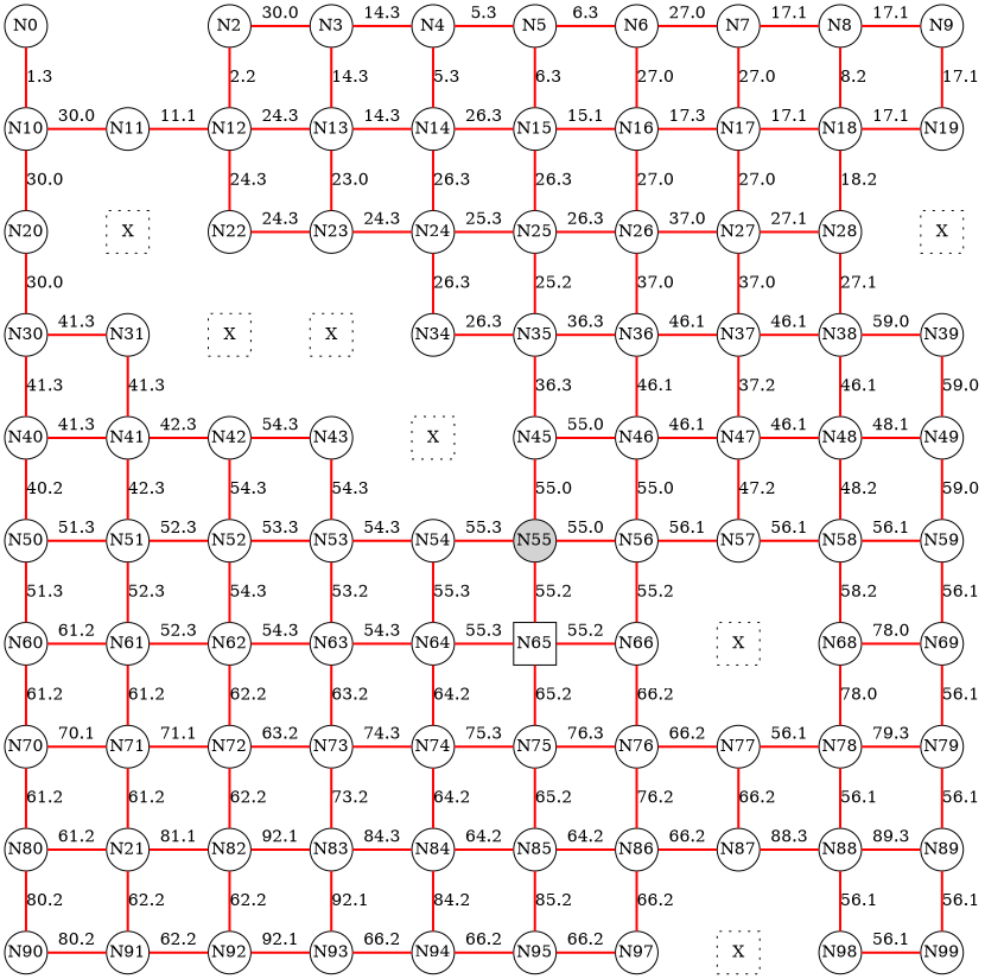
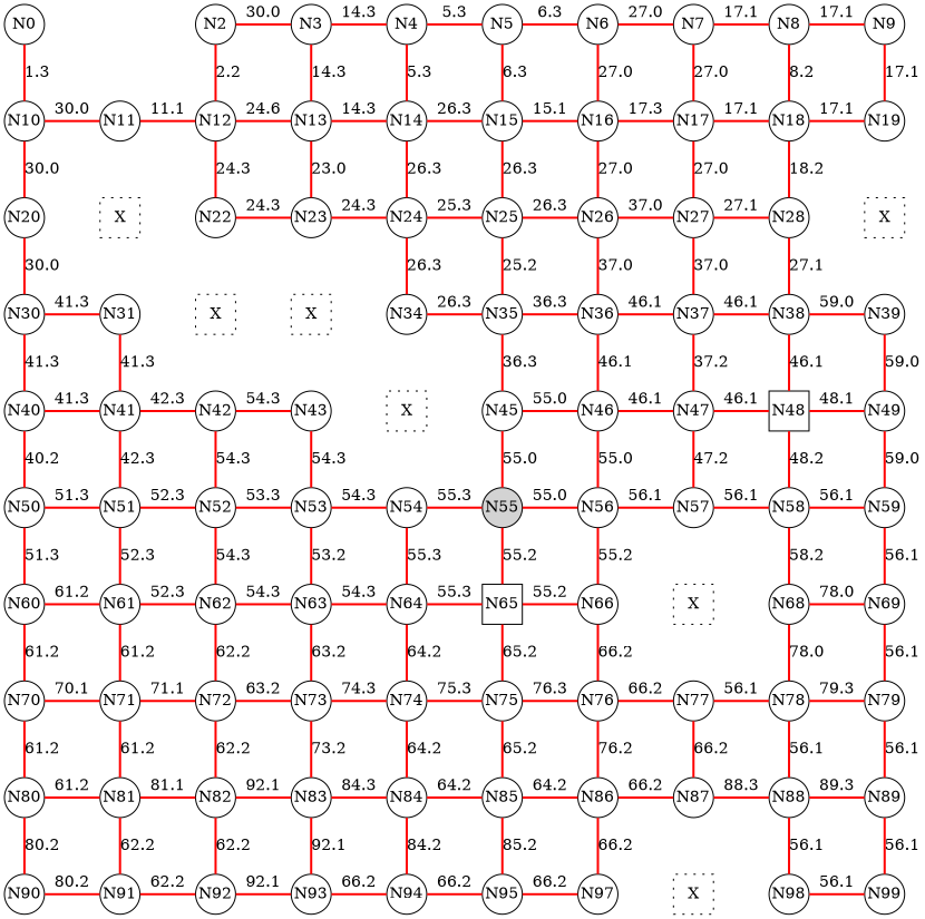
  digraph {
    node [fixedsize=true shape=circle]
    edge [color=red dir=none style=bold]
    N0
    N2
    N3
    N4
    N5
    N6
    N7
    N8
    N9
    N10
    N11
    N12
    N13
    N14
    N15
    N16
    N17
    N18
    N19
    N20
    n21 [label=X shape=square style=dotted]
    N22
    N23
    N24
    N25
    N26
    N27
    N28
    n29 [label=X shape=square style=dotted]
    N30
    N31
    n32 [label=X shape=square style=dotted]
    n33 [label=X shape=square style=dotted]
    N34
    N35
    N36
    N37
    N38
    N39
    N40
    N41
    N42
    N43
    n44 [label=X shape=square style=dotted]
    N45
    N46
    N47
-   N48
+   N48 [shape=square]
    N49
    N50
    N51
    N52
    N53
    N54
    N55 [style=filled]
    N56
    N57
    N58
    N59
    N60
    N61
    N62
    N63
    N64
    N65 [shape=square]
    N66
    n67 [label=X shape=square style=dotted]
    N68
    N69
    N70
    N71
    N72
    N73
    N74
    N75
    N76
    N77
    N78
    N79
    N80
-   N81 [label=N21]
+   N81
    N82
    N83
    N84
    N85
    N86
    N87
    N88
    N89
    N90
    N91
    N92
    N93
    N94
    N95
    n96 [label=N97]
    n97 [label=X shape=square style=dotted]
    N98
    N99
    subgraph sub_1 {
      rank=same
      N0
      N2
      N3
      N4
      N5
      N6
      N7
      N8
      N9
    }
    subgraph sub_2 {
      rank=same
      N10
      N11
      N12
      N13
      N14
      N15
      N16
      N17
      N18
      N19
    }
    subgraph sub_3 {
      rank=same
      N20
      n21
      N22
      N23
      N24
      N25
      N26
      N27
      N28
      n29
    }
    subgraph sub_4 {
      rank=same
      N30
      N31
      n32
      n33
      N34
      N35
      N36
      N37
      N38
      N39
    }
    subgraph sub_5 {
      rank=same
      N40
      N41
      N42
      N43
      n44
      N45
      N46
      N47
      N48
      N49
    }
    subgraph sub_6 {
      rank=same
      N50
      N51
      N52
      N53
      N54
      N55
      N56
      N57
      N58
      N59
    }
    subgraph sub_7 {
      rank=same
      N60
      N61
      N62
      N63
      N64
      N65
      N66
      n67
      N68
      N69
    }
    subgraph sub_8 {
      rank=same
      N70
      N71
      N72
      N73
      N74
      N75
      N76
      N77
      N78
      N79
    }
    subgraph sub_9 {
      rank=same
      N80
      N81
      N82
      N83
      N84
      N85
      N86
      N87
      N88
      N89
    }
    subgraph sub_10 {
      rank=same
      N90
      N91
      N92
      N93
      N94
      N95
      n96
      n97
      N98
      N99
    }
    N0 -> N10 [label=1.3]
    N2 -> N3 [label=30.0]
    N2 -> N12 [label=2.2]
    N3 -> N4 [label=14.3]
    N3 -> N13 [label=14.3]
    N4 -> N5 [label=5.3]
    N4 -> N14 [label=5.3]
    N5 -> N6 [label=6.3]
    N5 -> N15 [label=6.3]
    N6 -> N7 [label=27.0]
    N6 -> N16 [label=27.0]
    N7 -> N8 [label=17.1]
    N7 -> N17 [label=27.0]
    N8 -> N9 [label=17.1]
    N8 -> N18 [label=8.2]
    N9 -> N19 [label=17.1]
    N10 -> N11 [label=30.0]
    N10 -> N20 [label=30.0]
    N11 -> N12 [label=11.1]
    N11 -> n21 [label=" " style=invis color=""]
-   N12 -> N13 [label=24.3]
+   N12 -> N13 [label=24.6]
    N12 -> N22 [label=24.3]
    N13 -> N14 [label=14.3]
    N13 -> N23 [label=23.0]
    N14 -> N15 [label=26.3]
    N14 -> N24 [label=26.3]
    N15 -> N16 [label=15.1]
    N15 -> N25 [label=26.3]
    N16 -> N17 [label=17.3]
    N16 -> N26 [label=27.0]
    N17 -> N18 [label=17.1]
    N17 -> N27 [label=27.0]
    N18 -> N19 [label=17.1]
    N18 -> N28 [label=18.2]
    N19 -> n29 [label=" " style=invis color=""]
    N20 -> n21 [label=" " style=invis color=""]
    N20 -> N30 [label=30.0]
    n21 -> N22 [label=" " style=invis color=""]
    n21 -> N31 [label=" " style=invis color=""]
    N22 -> N23 [label=24.3]
    N22 -> n32 [label=" " style=invis color=""]
    N23 -> N24 [label=24.3]
    N23 -> n33 [label=" " style=invis color=""]
    N24 -> N25 [label=25.3]
    N24 -> N34 [label=26.3]
    N25 -> N26 [label=26.3]
    N25 -> N35 [label=25.2]
    N26 -> N27 [label=37.0]
    N26 -> N36 [label=37.0]
    N27 -> N28 [label=27.1]
    N27 -> N37 [label=37.0]
    N28 -> n29 [label=" " style=invis color=""]
    N28 -> N38 [label=27.1]
    n29 -> N39 [label=" " style=invis color=""]
    N30 -> N31 [label=41.3]
    N30 -> N40 [label=41.3]
    N31 -> n32 [label=" " style=invis color=""]
    N31 -> N41 [label=41.3]
    n32 -> n33 [label=" " style=invis color=""]
    n32 -> N42 [label=" " style=invis color=""]
    n33 -> N34 [label=" " style=invis color=""]
    n33 -> N43 [label=" " style=invis color=""]
    N34 -> N35 [label=26.3]
    N34 -> n44 [label=" " style=invis color=""]
    N35 -> N36 [label=36.3]
    N35 -> N45 [label=36.3]
    N36 -> N37 [label=46.1]
    N36 -> N46 [label=46.1]
    N37 -> N38 [label=46.1]
    N37 -> N47 [label=37.2]
    N38 -> N39 [label=59.0]
    N38 -> N48 [label=46.1]
    N39 -> N49 [label=59.0]
    N40 -> N41 [label=41.3]
    N40 -> N50 [label=40.2]
    N41 -> N42 [label=42.3]
    N41 -> N51 [label=42.3]
    N42 -> N43 [label=54.3]
    N42 -> N52 [label=54.3]
    N43 -> n44 [label=" " style=invis color=""]
    N43 -> N53 [label=54.3]
    n44 -> N45 [label=" " style=invis color=""]
    n44 -> N54 [label=" " style=invis color=""]
    N45 -> N46 [label=55.0]
    N45 -> N55 [label=55.0]
    N46 -> N47 [label=46.1]
    N46 -> N56 [label=55.0]
    N47 -> N48 [label=46.1]
    N47 -> N57 [label=47.2]
    N48 -> N49 [label=48.1]
    N48 -> N58 [label=48.2]
    N49 -> N59 [label=59.0]
    N50 -> N51 [label=51.3]
    N50 -> N60 [label=51.3]
    N51 -> N52 [label=52.3]
    N51 -> N61 [label=52.3]
    N52 -> N53 [label=53.3]
    N52 -> N62 [label=54.3]
    N53 -> N54 [label=54.3]
    N53 -> N63 [label=53.2]
    N54 -> N55 [label=55.3]
    N54 -> N64 [label=55.3]
    N55 -> N56 [label=55.0]
    N55 -> N65 [label=55.2]
    N56 -> N57 [label=56.1]
    N56 -> N66 [label=55.2]
    N57 -> N58 [label=56.1]
    N57 -> n67 [label=" " style=invis color=""]
    N58 -> N59 [label=56.1]
    N58 -> N68 [label=58.2]
    N59 -> N69 [label=56.1]
    N60 -> N61 [label=61.2]
    N60 -> N70 [label=61.2]
    N61 -> N62 [label=52.3]
    N61 -> N71 [label=61.2]
    N62 -> N63 [label=54.3]
    N62 -> N72 [label=62.2]
    N63 -> N64 [label=54.3]
    N63 -> N73 [label=63.2]
    N64 -> N65 [label=55.3]
    N64 -> N74 [label=64.2]
    N65 -> N66 [label=55.2]
    N65 -> N75 [label=65.2]
    N66 -> n67 [label=" " style=invis color=""]
    N66 -> N76 [label=66.2]
    n67 -> N68 [label=" " style=invis color=""]
    n67 -> N77 [label=" " style=invis color=""]
    N68 -> N69 [label=78.0]
    N68 -> N78 [label=78.0]
    N69 -> N79 [label=56.1]
    N70 -> N71 [label=70.1]
    N70 -> N80 [label=61.2]
    N71 -> N72 [label=71.1]
    N71 -> N81 [label=61.2]
    N72 -> N73 [label=63.2]
    N72 -> N82 [label=62.2]
    N73 -> N74 [label=74.3]
    N73 -> N83 [label=73.2]
    N74 -> N75 [label=75.3]
    N74 -> N84 [label=64.2]
    N75 -> N76 [label=76.3]
    N75 -> N85 [label=65.2]
    N76 -> N77 [label=66.2]
    N76 -> N86 [label=76.2]
    N77 -> N78 [label=56.1]
    N77 -> N87 [label=66.2]
    N78 -> N79 [label=79.3]
    N78 -> N88 [label=56.1]
    N79 -> N89 [label=56.1]
    N80 -> N81 [label=61.2]
    N80 -> N90 [label=80.2]
    N81 -> N82 [label=81.1]
    N81 -> N91 [label=62.2]
    N82 -> N83 [label=92.1]
    N82 -> N92 [label=62.2]
    N83 -> N84 [label=84.3]
    N83 -> N93 [label=92.1]
    N84 -> N85 [label=64.2]
    N84 -> N94 [label=84.2]
    N85 -> N86 [label=64.2]
    N85 -> N95 [label=85.2]
    N86 -> N87 [label=66.2]
    N86 -> n96 [label=66.2]
    N87 -> N88 [label=88.3]
    N87 -> n97 [label=" " style=invis color=""]
    N88 -> N89 [label=89.3]
    N88 -> N98 [label=56.1]
    N89 -> N99 [label=56.1]
    N90 -> N91 [label=80.2]
    N91 -> N92 [label=62.2]
    N92 -> N93 [label=92.1]
    N93 -> N94 [label=66.2]
    N94 -> N95 [label=66.2]
    N95 -> n96 [label=66.2]
    n96 -> n97 [label=" " style=invis color=""]
    n97 -> N98 [label=" " style=invis color=""]
    N98 -> N99 [label=56.1]
  }
